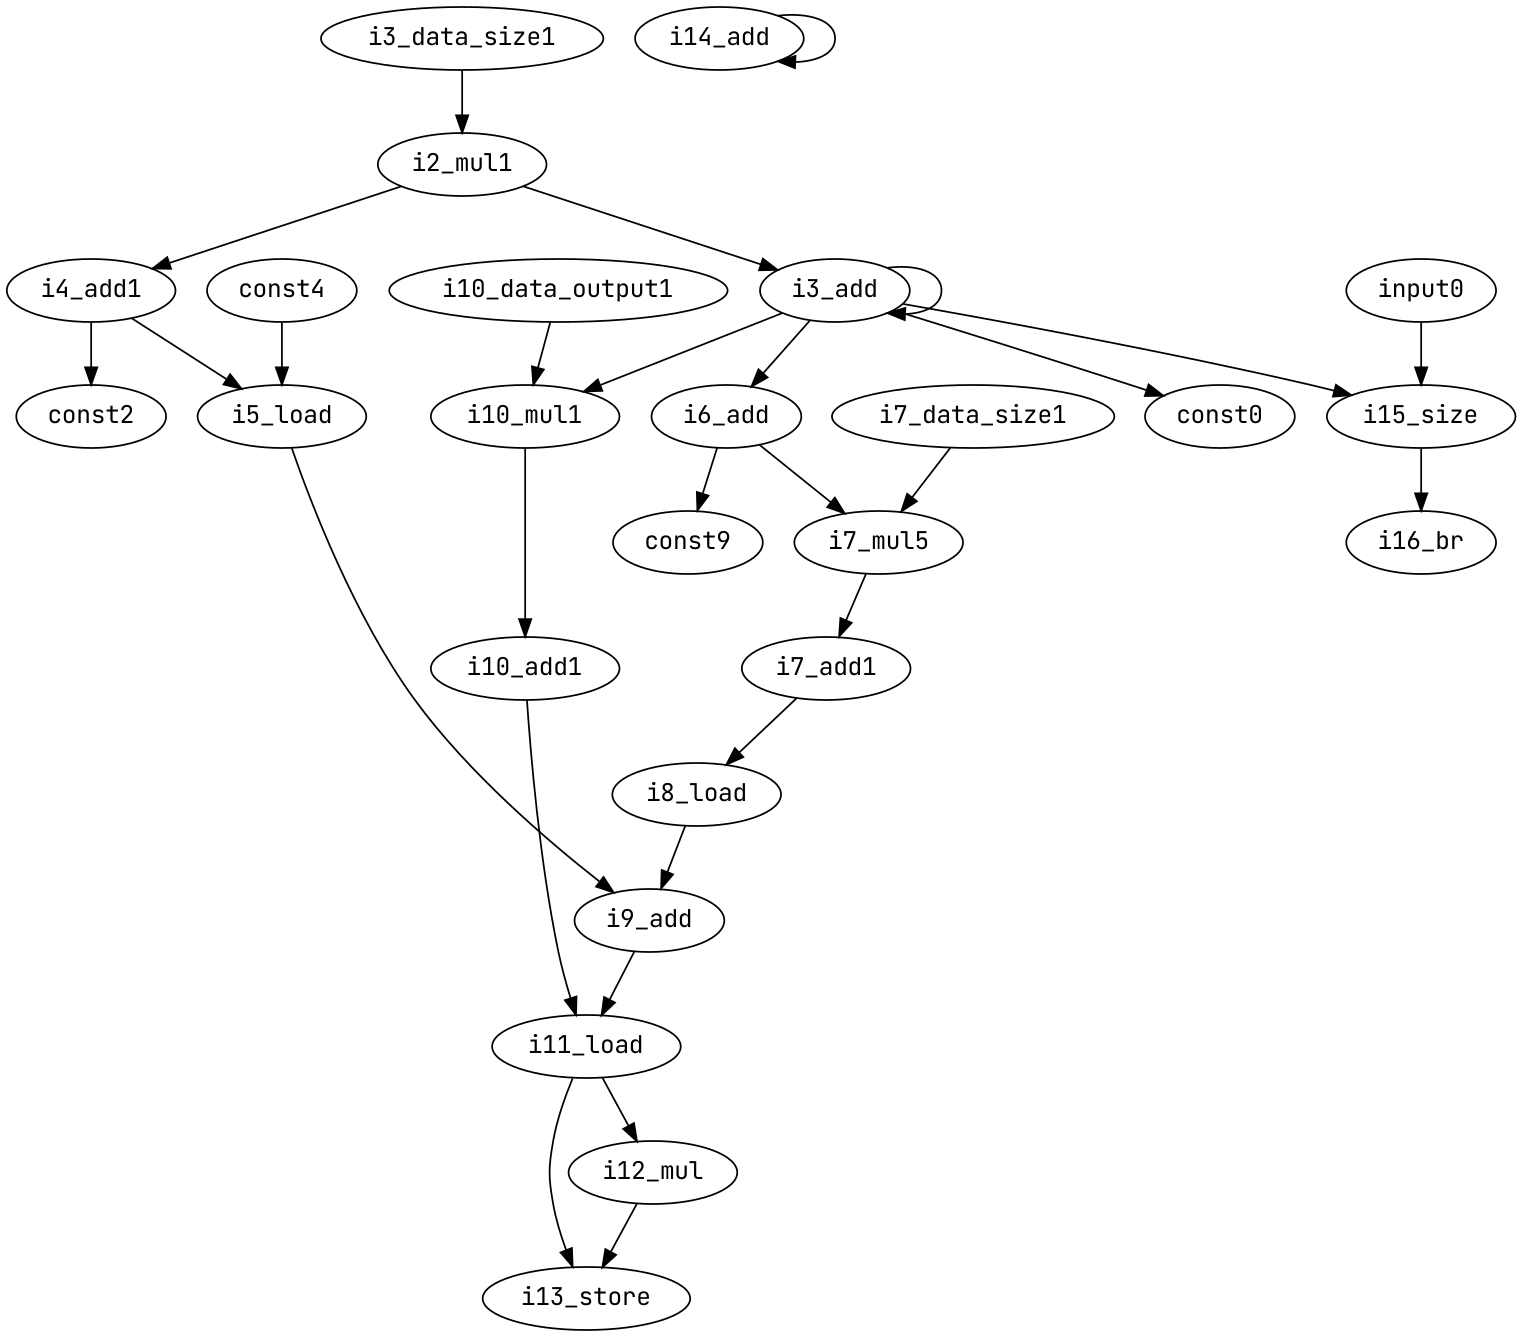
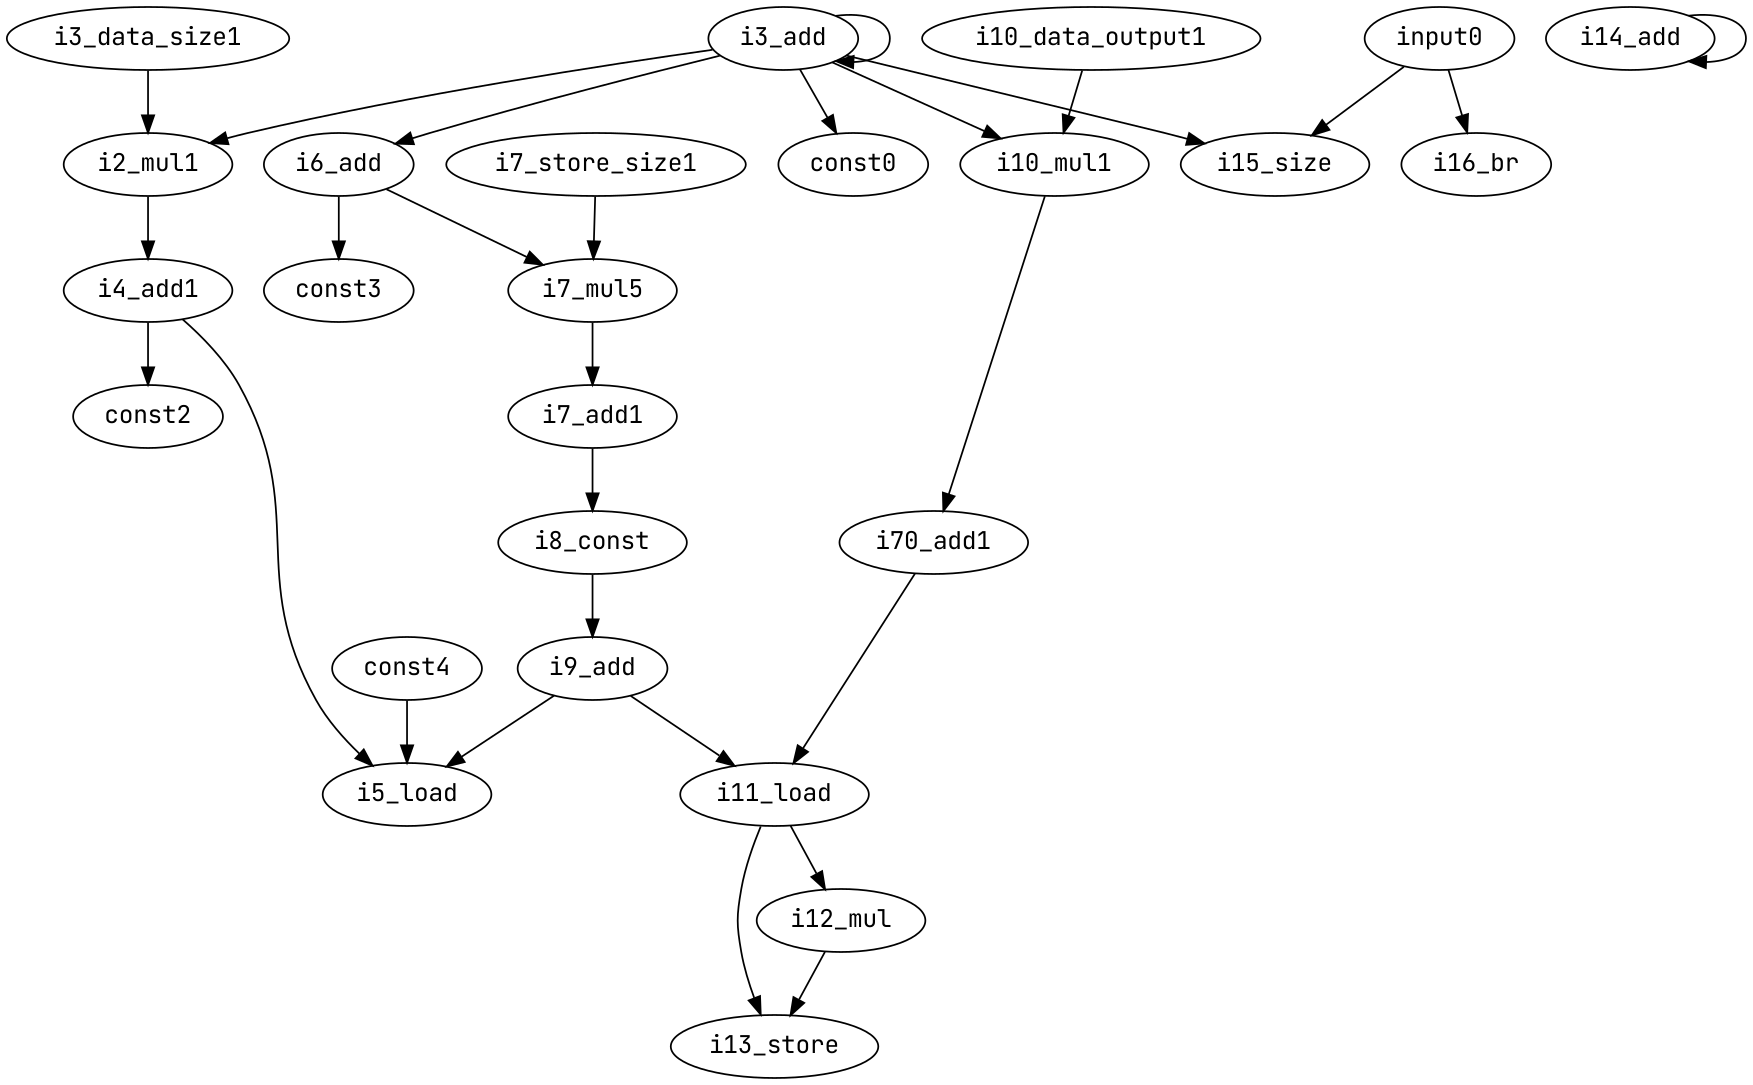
  digraph {
    fontname="JetBrains Mono"
    node [fontname="JetBrains Mono" opcode=const]
    edge [fontname="JetBrains Mono" operand=any2input]
    const0 [constVal=1]
    i3_add [opcode=add]
    n3 [label=i2_mul1 opcode=mul]
    i6_add [opcode=add]
    i10_mul1 [opcode=mul]
    n6 [label=i15_size opcode=icmp]
    i4_add1 [opcode=add]
-   const3 [constVal=-1 label=const9]
+   const3 [constVal=-1]
    n9 [label=i7_mul5 opcode=mul]
-   i10_add1 [opcode=add]
+   i10_add1 [opcode=add label=i70_add1]
    i16_br [opcode=io_width_1 original_opcode=br]
    const2 [constVal=2560]
    i5_load [opcode=load]
    n14 [constVal=4 label=i3_data_size1]
    i9_add [opcode=add]
    i11_load [opcode=load]
    i7_add1 [opcode=add]
    const4 [constVal=2816]
-   i8_load [opcode=load]
-   i7_data_size1 [constVal=4]
+   i8_load [opcode=load label=i8_const]
+   i7_data_size1 [constVal=4 label=i7_store_size1]
    i12_mul [opcode=mul]
    i13_store [opcode=store]
    n23 [constVal=4 label=i10_data_output1]
    i14_add [opcode=add]
    input0 [opcode=input]
    i3_add -> const0
    i3_add -> i3_add
-   n3 -> i3_add
+   i3_add -> n3
    i3_add -> i6_add
    i3_add -> i10_mul1
    i3_add -> n6 [operand=LHS]
    n3 -> i4_add1
    i6_add -> const3
    i6_add -> n9
    i10_mul1 -> i10_add1
-   n6 -> i16_br [operand=branch_cond]
+   input0 -> i16_br [operand=branch_cond]
    i4_add1 -> const2
    i4_add1 -> i5_load [operand=addr]
    n9 -> i7_add1
    i10_add1 -> i11_load [operand=addr]
-   i5_load -> i9_add
+   i9_add -> i5_load
    n14 -> n3
    i9_add -> i11_load
    i11_load -> i12_mul
    i11_load -> i13_store [operand=addr]
    i7_add1 -> i8_load [operand=addr]
    const4 -> i5_load
    i8_load -> i9_add
    i7_data_size1 -> n9
    i12_mul -> i13_store [operand=data]
    n23 -> i10_mul1
    i14_add -> i14_add [operand=RHS]
    input0 -> n6 [operand=RHS]
  }
